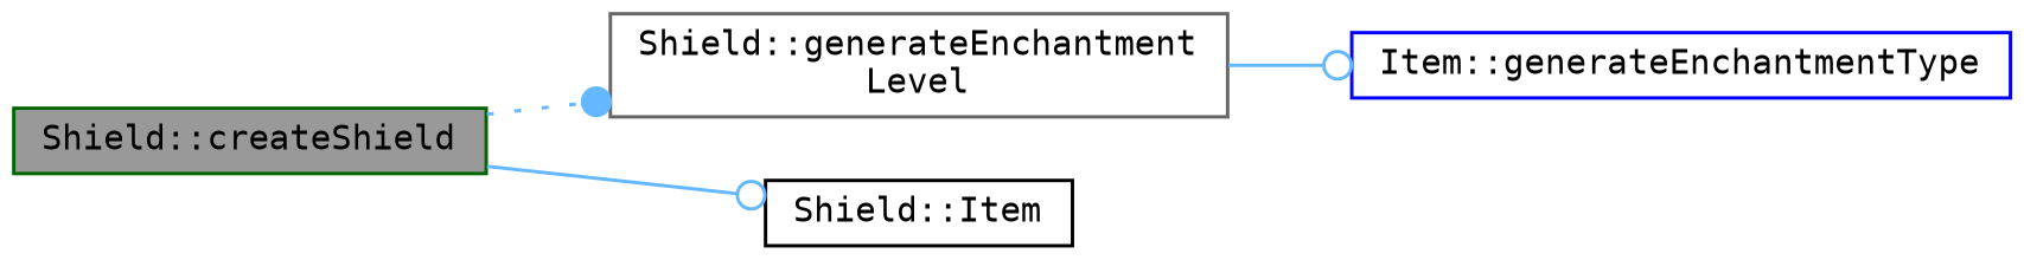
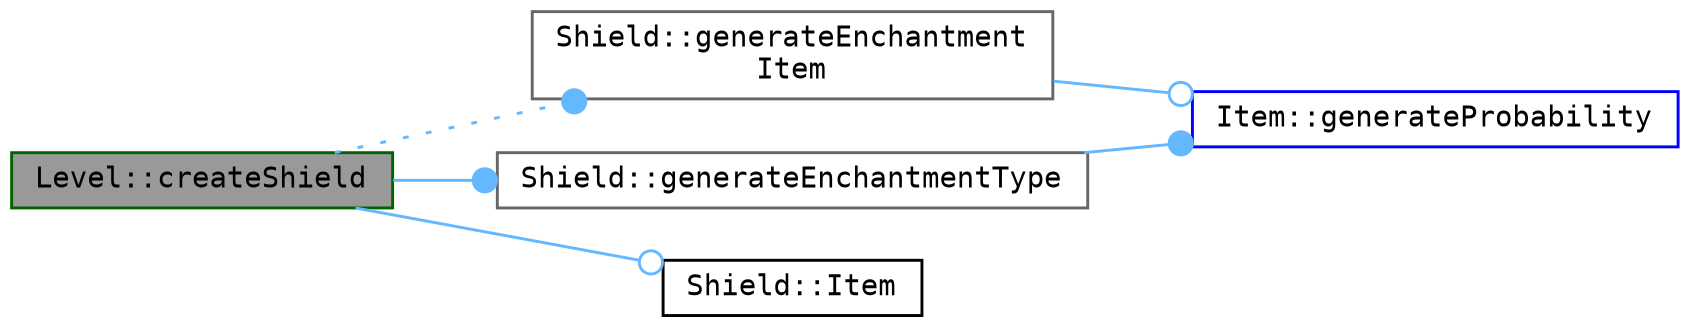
  digraph {
    fontname="DejaVu Sans Mono"
    rankdir=LR
    node [color=gray40 fillcolor=white fontname="DejaVu Sans Mono" fontsize=10 shape=box style=filled]
    edge [arrowhead=dot color=steelblue1 fontname="DejaVu Sans Mono" fontsize=10 labelfontname=Helvetica labelfontsize=10 style=solid]
-   n1 [color=darkgreen fillcolor=grey60 fontcolor=black height=0.2 label="Shield::createShield" width=0.4]
-   n2 [height=0.2 label="Shield::generateEnchantment\lLevel" width=0.4]
+   n1 [color=darkgreen fillcolor=grey60 fontcolor=black height=0.2 label="Level::createShield" width=0.4]
+   n2 [height=0.2 label="Shield::generateEnchantment\lItem" width=0.4]
+   n3 [height=0.2 label="Shield::generateEnchantmentType" width=0.4]
    n4 [color=black height=0.2 label="Shield::Item" width=0.4]
-   n5 [color=blue height=0.2 label="Item::generateEnchantmentType" width=0.4]
+   n5 [color=blue height=0.2 label="Item::generateProbability" width=0.4]
    n1 -> n2 [style=dotted]
+   n1 -> n3
    n1 -> n4 [arrowhead=odot]
    n2 -> n5 [arrowhead=odot]
+   n3 -> n5
  }
